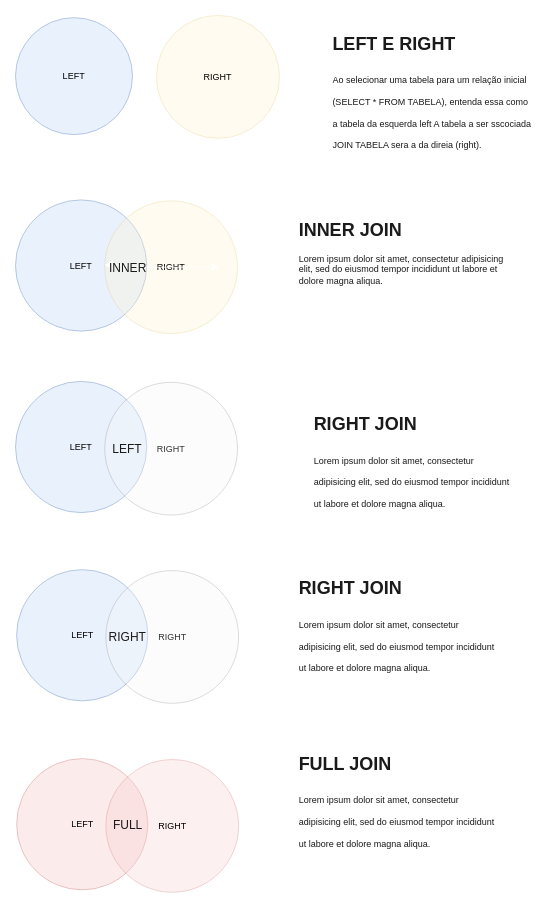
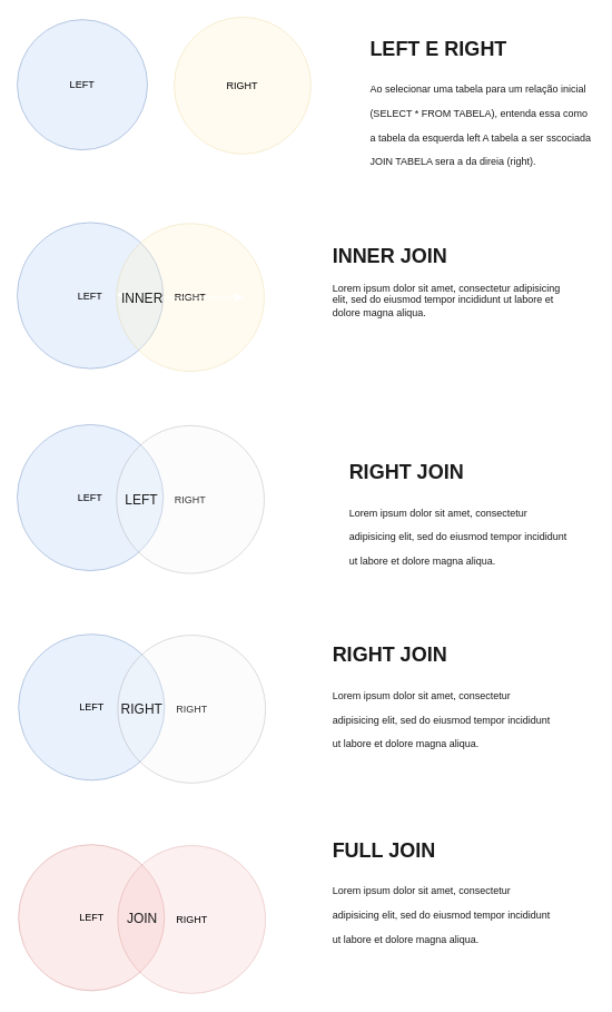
  <mxCell id="0" />
  <mxCell id="1" parent="0" />
  <mxCell id="2" value="LEFT" style="ellipse;whiteSpace=wrap;html=1;aspect=fixed;labelBackgroundColor=none;fillColor=#dae8fc;strokeColor=#6c8ebf;opacity=60;" vertex="1" parent="1"><mxGeometry x="20" y="23" width="156" height="156" as="geometry" /></mxCell>
  <mxCell id="3" value="RIGHT" style="ellipse;whiteSpace=wrap;html=1;aspect=fixed;labelBackgroundColor=none;fillColor=#fff2cc;strokeColor=#d6b656;gradientColor=none;opacity=30;" vertex="1" parent="1"><mxGeometry x="208" y="20" width="164" height="164" as="geometry" /></mxCell>
  <mxCell id="4" value="&lt;h1&gt;&lt;span style=&quot;background-color: initial;&quot;&gt;LEFT E RIGHT&lt;/span&gt;&lt;/h1&gt;&lt;h1&gt;&lt;span style=&quot;font-size: 12px; font-weight: 400;&quot;&gt;Ao selecionar uma tabela para um relação inicial (SELECT * FROM TABELA), entenda essa como a tabela da esquerda left A tabela a ser sscociada JOIN TABELA sera a da direia (right).&lt;/span&gt;&lt;/h1&gt;" style="text;html=1;spacing=5;spacingTop=-20;whiteSpace=wrap;overflow=hidden;rounded=0;fontColor=#1A1A1A;" vertex="1" parent="1"><mxGeometry x="438" y="38" width="273" height="173" as="geometry" /></mxCell>
  <mxCell id="5" value="LEFT" style="ellipse;whiteSpace=wrap;html=1;aspect=fixed;labelBackgroundColor=none;fillColor=#dae8fc;strokeColor=#6c8ebf;opacity=60;" vertex="1" parent="1"><mxGeometry x="20" y="266" width="175" height="175" as="geometry" /></mxCell>
  <mxCell id="6" value="RIGHT" style="ellipse;whiteSpace=wrap;html=1;aspect=fixed;labelBackgroundColor=none;fillColor=#fff2cc;strokeColor=#d6b656;gradientColor=none;opacity=30;" vertex="1" parent="1"><mxGeometry x="139" y="267.25" width="177" height="177" as="geometry" /></mxCell>
  <mxCell id="7" style="edgeStyle=none;curved=1;rounded=0;orthogonalLoop=1;jettySize=auto;html=1;exitX=1;exitY=0.25;exitDx=0;exitDy=0;strokeColor=#FFFFFF;fontSize=12;fontColor=#FFFFFF;startSize=8;endSize=8;" edge="1" parent="1" source="10" target="6"><mxGeometry relative="1" as="geometry" /></mxCell>
  <mxCell id="8" style="edgeStyle=none;curved=1;rounded=0;orthogonalLoop=1;jettySize=auto;html=1;exitX=0;exitY=0.25;exitDx=0;exitDy=0;strokeColor=#FFFFFF;fontSize=12;fontColor=#FFFFFF;startSize=8;endSize=8;" edge="1" parent="1" source="10" target="6"><mxGeometry relative="1" as="geometry" /></mxCell>
  <mxCell id="9" value="" style="edgeStyle=none;curved=1;rounded=0;orthogonalLoop=1;jettySize=auto;html=1;strokeColor=#FFFFFF;fontSize=12;fontColor=#FFFFFF;startSize=8;endSize=8;" edge="1" parent="1" source="10"><mxGeometry relative="1" as="geometry"><mxPoint x="291" y="355.75" as="targetPoint" /></mxGeometry></mxCell>
  <mxCell id="10" value="INNER" style="text;html=1;align=center;verticalAlign=middle;whiteSpace=wrap;rounded=0;fontSize=16;fontColor=#1A1A1A;" vertex="1" parent="1"><mxGeometry x="168" y="351" width="3" height="9.5" as="geometry" /></mxCell>
  <mxCell id="11" style="edgeStyle=none;curved=1;rounded=0;orthogonalLoop=1;jettySize=auto;html=1;exitX=0;exitY=0.75;exitDx=0;exitDy=0;strokeColor=#FFFFFF;fontSize=12;fontColor=#FFFFFF;startSize=8;endSize=8;" edge="1" parent="1" source="10" target="10"><mxGeometry relative="1" as="geometry" /></mxCell>
  <mxCell id="12" style="edgeStyle=none;curved=1;rounded=0;orthogonalLoop=1;jettySize=auto;html=1;exitX=0;exitY=0.75;exitDx=0;exitDy=0;strokeColor=#FFFFFF;fontSize=12;fontColor=#FFFFFF;startSize=8;endSize=8;" edge="1" parent="1" source="10" target="10"><mxGeometry relative="1" as="geometry" /></mxCell>
  <mxCell id="13" style="edgeStyle=none;curved=1;rounded=0;orthogonalLoop=1;jettySize=auto;html=1;entryX=1;entryY=0.5;entryDx=0;entryDy=0;strokeColor=#FFFFFF;fontSize=12;fontColor=#FFFFFF;startSize=8;endSize=8;" edge="1" parent="1" source="10" target="10"><mxGeometry relative="1" as="geometry" /></mxCell>
  <mxCell id="14" style="edgeStyle=none;curved=1;rounded=0;orthogonalLoop=1;jettySize=auto;html=1;exitX=0;exitY=0.25;exitDx=0;exitDy=0;strokeColor=#FFFFFF;fontSize=12;fontColor=#FFFFFF;startSize=8;endSize=8;" edge="1" parent="1" source="10" target="10"><mxGeometry relative="1" as="geometry" /></mxCell>
  <mxCell id="15" value="&lt;h1&gt;INNER JOIN&lt;/h1&gt;&lt;p&gt;Lorem ipsum dolor sit amet, consectetur adipisicing elit, sed do eiusmod tempor incididunt ut labore et dolore magna aliqua.&lt;/p&gt;" style="text;html=1;spacing=5;spacingTop=-20;whiteSpace=wrap;overflow=hidden;rounded=0;fontColor=#1A1A1A;" vertex="1" parent="1"><mxGeometry x="393" y="287" width="287" height="177" as="geometry" /></mxCell>
  <mxCell id="16" value="LEFT" style="ellipse;whiteSpace=wrap;html=1;aspect=fixed;labelBackgroundColor=none;fillColor=#dae8fc;strokeColor=#6c8ebf;opacity=60;" vertex="1" parent="1"><mxGeometry x="20" y="508" width="175" height="175" as="geometry" /></mxCell>
  <mxCell id="17" value="RIGHT" style="ellipse;whiteSpace=wrap;html=1;aspect=fixed;labelBackgroundColor=none;opacity=30;fillColor=#f5f5f5;fontColor=#333333;strokeColor=#666666;" vertex="1" parent="1"><mxGeometry x="139" y="509.25" width="177" height="177" as="geometry" /></mxCell>
  <mxCell id="18" value="LEFT" style="text;html=1;align=center;verticalAlign=middle;whiteSpace=wrap;rounded=0;fontSize=16;fontColor=#1A1A1A;" vertex="1" parent="1"><mxGeometry x="139" y="582.75" width="60" height="30" as="geometry" /></mxCell>
  <mxCell id="19" value="&lt;h1&gt;&lt;span style=&quot;background-color: initial;&quot;&gt;RIGHT JOIN&lt;/span&gt;&lt;/h1&gt;&lt;h1&gt;&lt;span style=&quot;background-color: initial; font-size: 12px; font-weight: normal;&quot;&gt;Lorem ipsum dolor sit amet, consectetur adipisicing elit, sed do eiusmod tempor incididunt ut labore et dolore magna aliqua.&lt;/span&gt;&lt;br&gt;&lt;/h1&gt;" style="text;html=1;spacing=5;spacingTop=-20;whiteSpace=wrap;overflow=hidden;rounded=0;fontColor=#1A1A1A;" vertex="1" parent="1"><mxGeometry x="413" y="545" width="273" height="177" as="geometry" /></mxCell>
  <mxCell id="20" value="LEFT" style="ellipse;whiteSpace=wrap;html=1;aspect=fixed;labelBackgroundColor=none;fillColor=#dae8fc;strokeColor=#6c8ebf;opacity=60;" vertex="1" parent="1"><mxGeometry x="21.5" y="759" width="175" height="175" as="geometry" /></mxCell>
  <mxCell id="21" value="RIGHT" style="ellipse;whiteSpace=wrap;html=1;aspect=fixed;labelBackgroundColor=none;fillColor=#f5f5f5;strokeColor=#666666;opacity=30;fontColor=#333333;" vertex="1" parent="1"><mxGeometry x="140.5" y="760.25" width="177" height="177" as="geometry" /></mxCell>
  <mxCell id="22" value="RIGHT" style="text;html=1;align=center;verticalAlign=middle;whiteSpace=wrap;rounded=0;fontSize=16;fontColor=#1A1A1A;" vertex="1" parent="1"><mxGeometry x="152" y="841.25" width="35" height="15" as="geometry" /></mxCell>
  <mxCell id="23" value="LEFT" style="ellipse;whiteSpace=wrap;html=1;aspect=fixed;labelBackgroundColor=none;fillColor=#f8cecc;strokeColor=#b85450;opacity=40;" vertex="1" parent="1"><mxGeometry x="21.5" y="1011" width="175" height="175" as="geometry" /></mxCell>
  <mxCell id="24" value="RIGHT" style="ellipse;whiteSpace=wrap;html=1;aspect=fixed;labelBackgroundColor=none;fillColor=#f8cecc;strokeColor=#b85450;opacity=30;" vertex="1" parent="1"><mxGeometry x="140.5" y="1012.25" width="177" height="177" as="geometry" /></mxCell>
- <mxCell id="25" value="FULL" style="text;html=1;align=center;verticalAlign=middle;whiteSpace=wrap;rounded=0;fontSize=16;fontColor=#1A1A1A;" vertex="1" parent="1"><mxGeometry x="139.5" y="1083.5" width="60" height="30" as="geometry" /></mxCell>
+ <mxCell id="25" value="JOIN" style="text;html=1;align=center;verticalAlign=middle;whiteSpace=wrap;rounded=0;fontSize=16;fontColor=#1A1A1A;" vertex="1" parent="1"><mxGeometry x="139.5" y="1083.5" width="60" height="30" as="geometry" /></mxCell>
  <mxCell id="26" value="&lt;h1&gt;&lt;span style=&quot;background-color: initial;&quot;&gt;RIGHT JOIN&lt;/span&gt;&lt;/h1&gt;&lt;h1&gt;&lt;span style=&quot;background-color: initial; font-size: 12px; font-weight: normal;&quot;&gt;Lorem ipsum dolor sit amet, consectetur adipisicing elit, sed do eiusmod tempor incididunt ut labore et dolore magna aliqua.&lt;/span&gt;&lt;br&gt;&lt;/h1&gt;" style="text;html=1;spacing=5;spacingTop=-20;whiteSpace=wrap;overflow=hidden;rounded=0;fontColor=#1A1A1A;" vertex="1" parent="1"><mxGeometry x="393" y="764" width="273" height="177" as="geometry" /></mxCell>
  <mxCell id="27" value="&lt;h1&gt;&lt;span style=&quot;background-color: initial;&quot;&gt;FULL JOIN&lt;/span&gt;&lt;/h1&gt;&lt;h1&gt;&lt;span style=&quot;background-color: initial; font-size: 12px; font-weight: normal;&quot;&gt;Lorem ipsum dolor sit amet, consectetur adipisicing elit, sed do eiusmod tempor incididunt ut labore et dolore magna aliqua.&lt;/span&gt;&lt;br&gt;&lt;/h1&gt;" style="text;html=1;spacing=5;spacingTop=-20;whiteSpace=wrap;overflow=hidden;rounded=0;fontColor=#1A1A1A;" vertex="1" parent="1"><mxGeometry x="393" y="998" width="273" height="177" as="geometry" /></mxCell>
